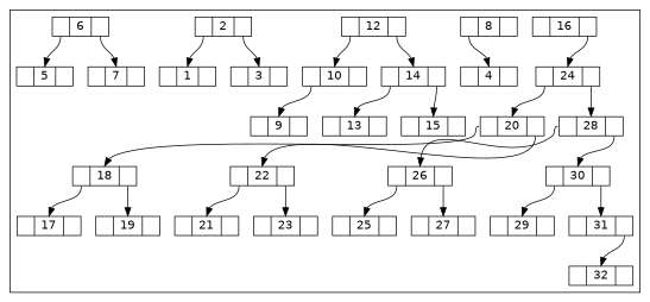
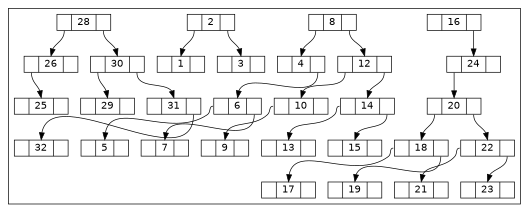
  digraph {
    fontname="DejaVu Sans"
    node [fontname="DejaVu Sans" shape=record]
    edge [fontname="DejaVu Sans" headport=c tailport=r]
    n1 [height=.1 label="<l> | {<c> 16} | <r> "]
    n2 [height=.1 label="<l> | {<c> 8} | <r> "]
    n3 [height=.1 label="<l> | {<c> 24} | <r> "]
    n4 [height=.1 label="<l> | {<c> 4} | <r> "]
    n5 [height=.1 label="<l> | {<c> 12} | <r> "]
    n6 [height=.1 label="<l> | {<c> 2} | <r> "]
    n7 [height=.1 label="<l> | {<c> 6} | <r> "]
    n8 [height=.1 label="<l> | {<c> 1} | <r> "]
    n9 [height=.1 label="<l> | {<c> 3} | <r> "]
    n10 [height=.1 label="<l> | {<c> 5} | <r> "]
    n11 [height=.1 label="<l> | {<c> 7} | <r> "]
    n12 [height=.1 label="<l> | {<c> 10} | <r> "]
    n13 [height=.1 label="<l> | {<c> 14} | <r> "]
    n14 [height=.1 label="<l> | {<c> 9} | <r> "]
    n15 [height=.1 label="<l> | {<c> 13} | <r> "]
    n16 [height=.1 label="<l> | {<c> 15} | <r> "]
    n17 [height=.1 label="<l> | {<c> 20} | <r> "]
    n18 [height=.1 label="<l> | {<c> 28} | <r> "]
    n19 [height=.1 label="<l> | {<c> 18} | <r> "]
    n20 [height=.1 label="<l> | {<c> 22} | <r> "]
    n21 [height=.1 label="<l> | {<c> 17} | <r> "]
    n22 [height=.1 label="<l> | {<c> 19} | <r> "]
    n23 [height=.1 label="<l> | {<c> 21} | <r> "]
    n24 [height=.1 label="<l> | {<c> 23} | <r> "]
    n25 [height=.1 label="<l> | {<c> 26} | <r> "]
    n26 [height=.1 label="<l> | {<c> 30} | <r> "]
    n27 [height=.1 label="<l> | {<c> 25} | <r> "]
-   n28 [height=.1 label="<l> | {<c> 27} | <r> "]
    n29 [height=.1 label="<l> | {<c> 29} | <r> "]
    n30 [height=.1 label="<l> | {<c> 31} | <r> "]
    n31 [height=.1 label="<l> | {<c> 32} | <r> "]
    subgraph cluster_1 {
      fontcolor=blue
      fontsize=18
      n1
      n2
      n3
      n4
      n5
      n6
      n7
      n8
      n9
      n10
      n11
      n12
      n13
      n14
      n15
      n16
      n17
      n18
      n19
      n20
      n21
      n22
      n23
      n24
      n25
      n26
      n27
-     n28
      n29
      n30
      n31
    }
    n1 -> n3
    n2 -> n4 [tailport=l]
+   n2 -> n5
    n3 -> n17 [tailport=l]
-   n3 -> n18
+   n4 -> n7
    n5 -> n12 [tailport=l]
    n5 -> n13
    n6 -> n8 [tailport=l]
    n6 -> n9
    n7 -> n10 [tailport=l]
    n7 -> n11
    n12 -> n14 [tailport=l]
    n13 -> n15 [tailport=l]
    n13 -> n16
    n17 -> n19 [tailport=l]
    n17 -> n20
    n18 -> n25 [tailport=l]
    n18 -> n26
    n19 -> n21 [tailport=l]
    n19 -> n22
    n20 -> n23 [tailport=l]
    n20 -> n24
    n25 -> n27 [tailport=l]
-   n25 -> n28
    n26 -> n29 [tailport=l]
    n26 -> n30
    n30 -> n31
  }
